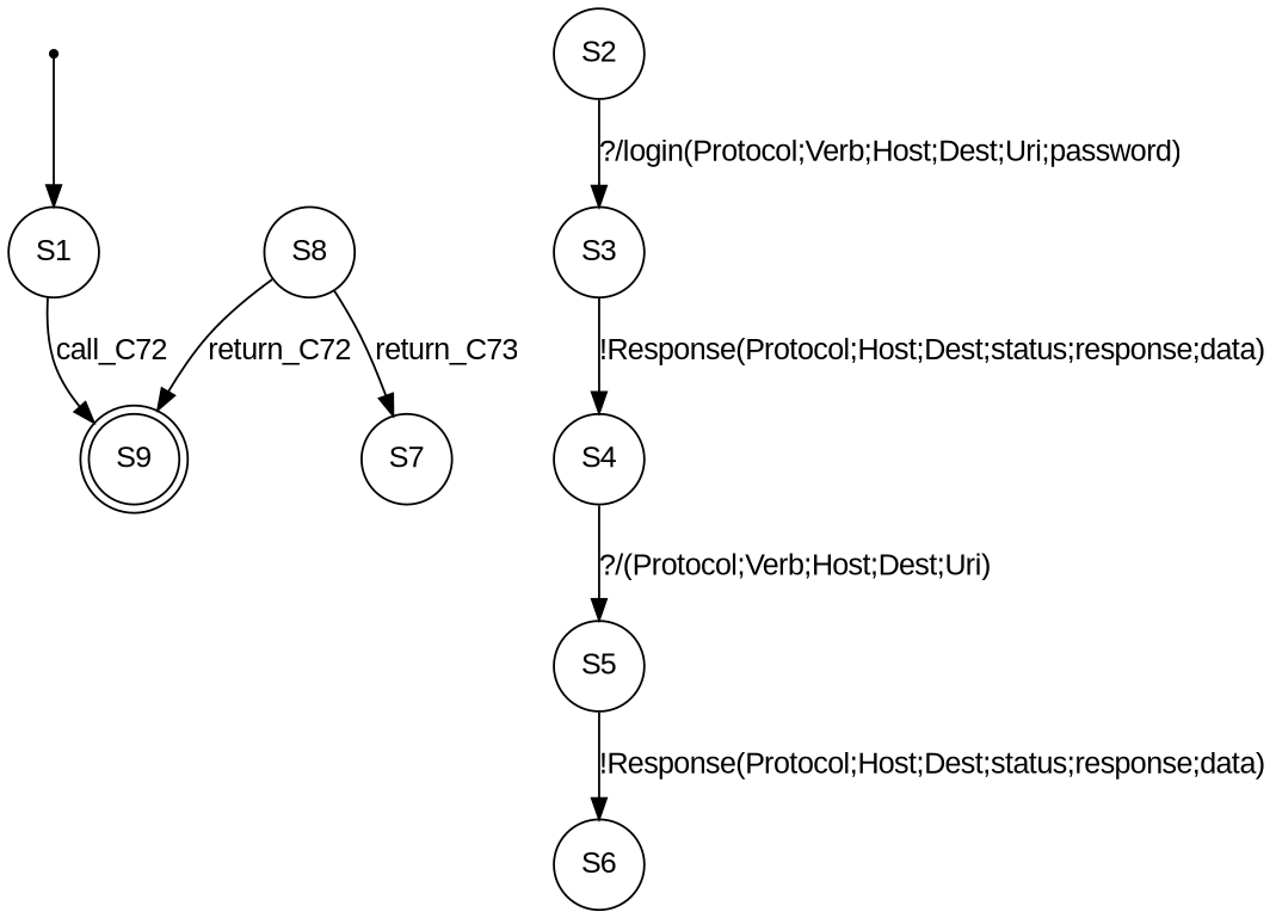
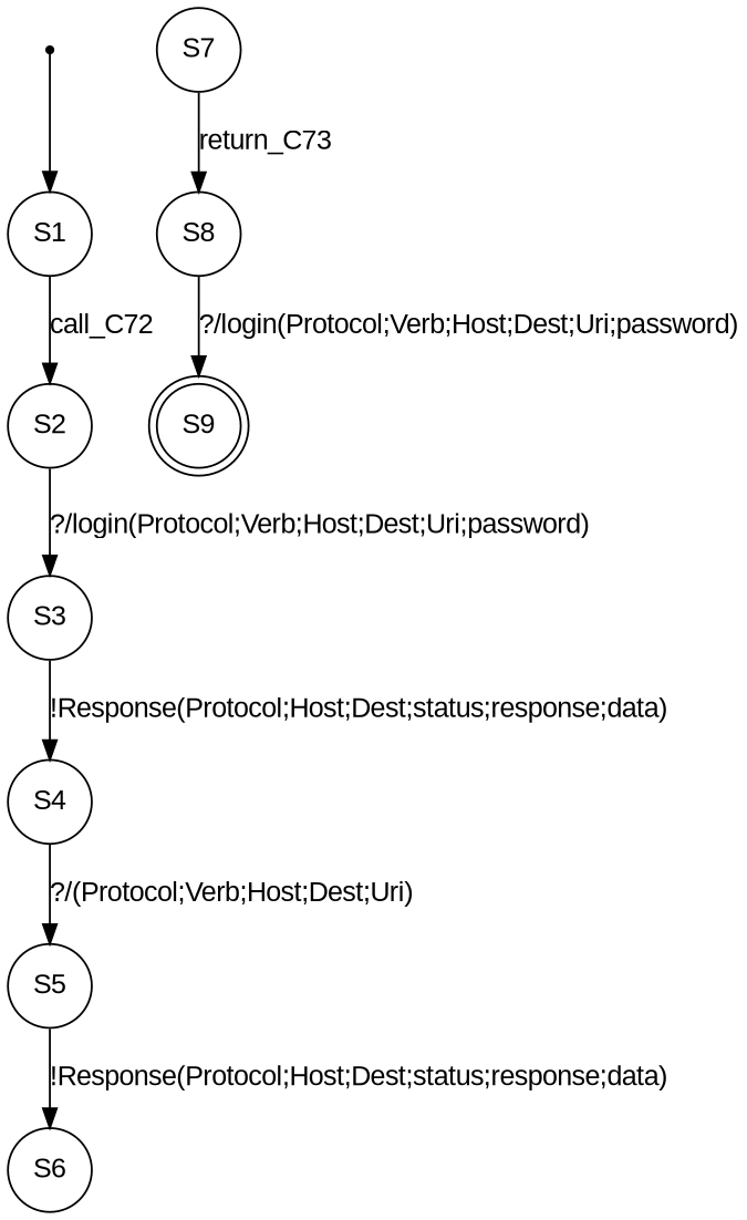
  digraph {
    fontname="Liberation Sans"
    node [fontname="Liberation Sans" shape=circle]
    edge [fontname="Liberation Sans"]
    S00 [shape=point]
    n2 [label=S1]
    n3 [label=S2]
    n4 [label=S3]
    n5 [label=S4]
    n6 [label=S5]
    n7 [label=S6]
    n8 [label=S7]
    n9 [label=S8]
    n10 [label=S9 shape=doublecircle]
    S00 -> n2
-   n2 -> n10 [label=call_C72]
+   n2 -> n3 [label=call_C72]
    n3 -> n4 [label="?/login(Protocol;Verb;Host;Dest;Uri;password)"]
    n4 -> n5 [label="!Response(Protocol;Host;Dest;status;response;data)"]
    n5 -> n6 [label="?/(Protocol;Verb;Host;Dest;Uri)"]
    n6 -> n7 [label="!Response(Protocol;Host;Dest;status;response;data)"]
-   n9 -> n8 [label=return_C73]
-   n9 -> n10 [label=return_C72]
+   n8 -> n9 [label=return_C73]
+   n9 -> n10 [label="?/login(Protocol;Verb;Host;Dest;Uri;password)"]
  }
